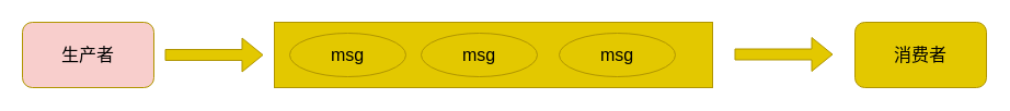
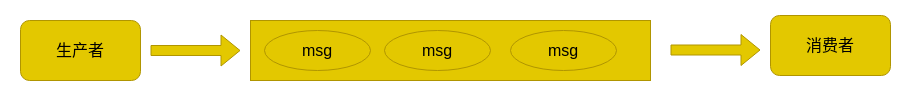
  <mxCell id="0" />
  <mxCell id="1" parent="0" />
- <mxCell id="2" value="&lt;font style=&quot;vertical-align: inherit;&quot; class=&quot;notranslate fyzs-translate-target fyzs-translate-target-wrapper&quot;&gt;&lt;font style=&quot;vertical-align: inherit;&quot; class=&quot;notranslate fyzs-translate-target fyzs-translate-target-box&quot;&gt;&lt;font style=&quot;vertical-align: inherit;&quot; title=&quot;s&quot; class=&quot;notranslate fyzs-translate-target fyzs-translate-target-text&quot;&gt;生产者&lt;/font&gt;&lt;/font&gt;&lt;/font&gt;" style="rounded=1;whiteSpace=wrap;html=1;fillColor=#f8cecc;strokeColor=#B09500;fontColor=#000000;fontSize=16;" vertex="1" parent="1"><mxGeometry x="20" y="20" width="120" height="60" as="geometry" /></mxCell>
+ <mxCell id="2" value="&lt;font style=&quot;vertical-align: inherit;&quot; class=&quot;notranslate fyzs-translate-target fyzs-translate-target-wrapper&quot;&gt;&lt;font style=&quot;vertical-align: inherit;&quot; class=&quot;notranslate fyzs-translate-target fyzs-translate-target-box&quot;&gt;&lt;font style=&quot;vertical-align: inherit;&quot; title=&quot;s&quot; class=&quot;notranslate fyzs-translate-target fyzs-translate-target-text&quot;&gt;生产者&lt;/font&gt;&lt;/font&gt;&lt;/font&gt;" style="rounded=1;whiteSpace=wrap;html=1;fillColor=#e3c800;strokeColor=#B09500;fontColor=#000000;fontSize=16;" vertex="1" parent="1"><mxGeometry x="20" y="20" width="120" height="60" as="geometry" /></mxCell>
  <mxCell id="3" value="" style="rounded=0;whiteSpace=wrap;html=1;fillColor=#e3c800;fontColor=#000000;strokeColor=#B09500;fontSize=16;" vertex="1" parent="1"><mxGeometry x="250" y="20" width="400" height="60" as="geometry" /></mxCell>
  <mxCell id="4" value="&lt;font style=&quot;vertical-align: inherit;&quot; class=&quot;notranslate fyzs-translate-target fyzs-translate-target-wrapper&quot;&gt;&lt;font style=&quot;vertical-align: inherit;&quot; class=&quot;notranslate fyzs-translate-target fyzs-translate-target-box&quot;&gt;&lt;font style=&quot;vertical-align: inherit;&quot; title=&quot;m&quot; class=&quot;notranslate fyzs-translate-target fyzs-translate-target-text&quot;&gt;msg&lt;/font&gt;&lt;/font&gt;&lt;/font&gt;" style="ellipse;whiteSpace=wrap;html=1;fillColor=#e3c800;fontColor=#000000;strokeColor=#B09500;fontSize=16;" vertex="1" parent="1"><mxGeometry x="264" y="30" width="106" height="40" as="geometry" /></mxCell>
  <mxCell id="5" value="&lt;font style=&quot;vertical-align: inherit;&quot; class=&quot;notranslate fyzs-translate-target fyzs-translate-target-wrapper&quot;&gt;&lt;font style=&quot;vertical-align: inherit;&quot; class=&quot;notranslate fyzs-translate-target fyzs-translate-target-box&quot;&gt;&lt;font style=&quot;vertical-align: inherit;&quot; title=&quot;m&quot; class=&quot;notranslate fyzs-translate-target fyzs-translate-target-text&quot;&gt;msg&lt;/font&gt;&lt;/font&gt;&lt;/font&gt;" style="ellipse;whiteSpace=wrap;html=1;fillColor=#e3c800;fontColor=#000000;strokeColor=#B09500;fontSize=16;" vertex="1" parent="1"><mxGeometry x="384" y="30" width="106" height="40" as="geometry" /></mxCell>
  <mxCell id="6" value="&lt;font style=&quot;vertical-align: inherit;&quot; class=&quot;notranslate fyzs-translate-target fyzs-translate-target-wrapper&quot;&gt;&lt;font style=&quot;vertical-align: inherit;&quot; class=&quot;notranslate fyzs-translate-target fyzs-translate-target-box&quot;&gt;&lt;font style=&quot;vertical-align: inherit;&quot; title=&quot;m&quot; class=&quot;notranslate fyzs-translate-target fyzs-translate-target-text&quot;&gt;msg&lt;/font&gt;&lt;/font&gt;&lt;/font&gt;" style="ellipse;whiteSpace=wrap;html=1;fillColor=#e3c800;fontColor=#000000;strokeColor=#B09500;fontSize=16;" vertex="1" parent="1"><mxGeometry x="510" y="30" width="106" height="40" as="geometry" /></mxCell>
- <mxCell id="7" value="&lt;font style=&quot;vertical-align: inherit;&quot; class=&quot;notranslate fyzs-translate-target fyzs-translate-target-wrapper&quot;&gt;&lt;font style=&quot;vertical-align: inherit;&quot; class=&quot;notranslate fyzs-translate-target fyzs-translate-target-box&quot;&gt;&lt;font style=&quot;vertical-align: inherit;&quot; title=&quot;s&quot; class=&quot;notranslate fyzs-translate-target fyzs-translate-target-text&quot;&gt;消费者&lt;/font&gt;&lt;/font&gt;&lt;/font&gt;" style="rounded=1;whiteSpace=wrap;html=1;fillColor=#e3c800;fontColor=#000000;strokeColor=#B09500;fontSize=16;" vertex="1" parent="1"><mxGeometry x="780" y="20" width="120" height="60" as="geometry" /></mxCell>
+ <mxCell id="7" value="&lt;font style=&quot;vertical-align: inherit;&quot; class=&quot;notranslate fyzs-translate-target fyzs-translate-target-wrapper&quot;&gt;&lt;font style=&quot;vertical-align: inherit;&quot; class=&quot;notranslate fyzs-translate-target fyzs-translate-target-box&quot;&gt;&lt;font style=&quot;vertical-align: inherit;&quot; title=&quot;s&quot; class=&quot;notranslate fyzs-translate-target fyzs-translate-target-text&quot;&gt;消费者&lt;/font&gt;&lt;/font&gt;&lt;/font&gt;" style="rounded=1;whiteSpace=wrap;html=1;fillColor=#e3c800;fontColor=#000000;strokeColor=#B09500;fontSize=16;" vertex="1" parent="1"><mxGeometry x="770" y="15" width="120" height="60" as="geometry" /></mxCell>
  <mxCell id="8" value="" style="shape=flexArrow;endArrow=classic;html=1;rounded=0;fillColor=#e3c800;strokeColor=#B09500;fontSize=16;" edge="1" parent="1"><mxGeometry width="50" height="50" relative="1" as="geometry"><mxPoint x="150" y="50" as="sourcePoint" /><mxPoint x="240" y="50" as="targetPoint" /></mxGeometry></mxCell>
  <mxCell id="9" value="" style="shape=flexArrow;endArrow=classic;html=1;rounded=0;fillColor=#e3c800;strokeColor=#B09500;fontSize=16;" edge="1" parent="1"><mxGeometry width="50" height="50" relative="1" as="geometry"><mxPoint x="670" y="49.5" as="sourcePoint" /><mxPoint x="760" y="49.5" as="targetPoint" /></mxGeometry></mxCell>
